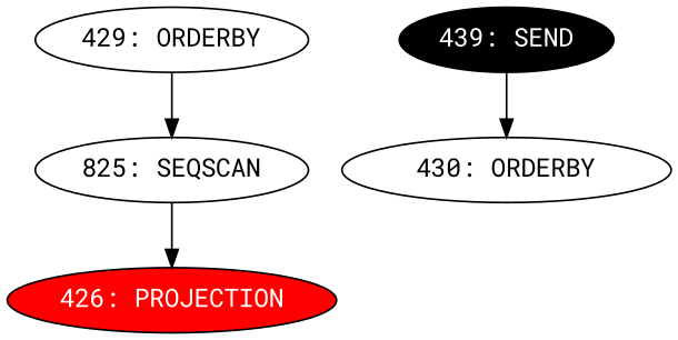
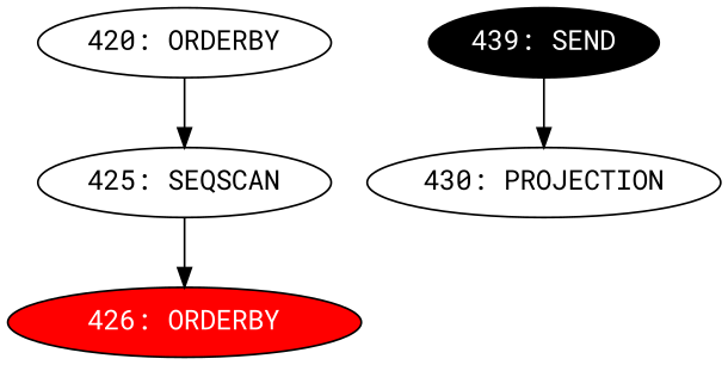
  digraph {
    fontname="Roboto Mono"
    node [fontname="Roboto Mono"]
    edge [fontname="Roboto Mono"]
-   n1 [label="825: SEQSCAN"]
-   n2 [fillcolor=red fontcolor=white label="426: PROJECTION" style=filled]
-   n3 [label="429: ORDERBY"]
-   n4 [label="430: ORDERBY"]
+   n1 [label="425: SEQSCAN"]
+   n2 [fillcolor=red fontcolor=white label="426: ORDERBY" style=filled]
+   n3 [label="420: ORDERBY"]
+   n4 [label="430: PROJECTION"]
    n5 [fillcolor=black fontcolor=white label="439: SEND" style=filled]
    n1 -> n2
    n3 -> n1
    n5 -> n4
  }
